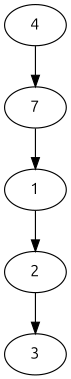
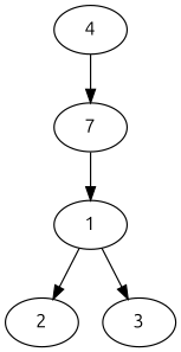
  digraph {
    fontname=Ubuntu
    node [fontname=Ubuntu]
    edge [fontname=Ubuntu]
    1
    2
    3
    n4 [label=7]
    4
    1 -> 2
-   2 -> 3
+   1 -> 3
    n4 -> 1
    4 -> n4
  }
